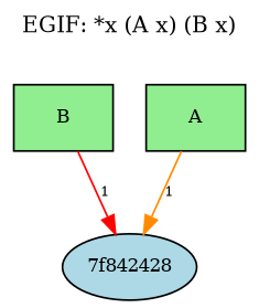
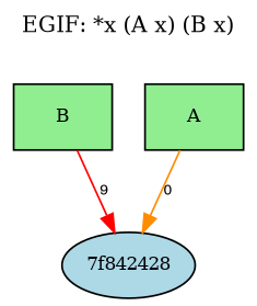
  digraph {
    compound=true
    fontsize=12
    label="EGIF: *x (A x) (B x)"
    labelloc=t
    rankdir=TB
    node [fillcolor=lightgreen fontsize=10 shape=box style=filled]
    edge [fontsize=8]
    n1 [label=B]
    n2 [fillcolor=lightblue label="7f842428" shape=ellipse]
    n3 [label=A]
-   n1 -> n2 [color=red label=1]
-   n3 -> n2 [color=darkorange label=1]
+   n1 -> n2 [color=red label=9]
+   n3 -> n2 [color=darkorange label=0]
  }
